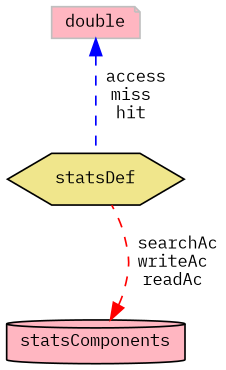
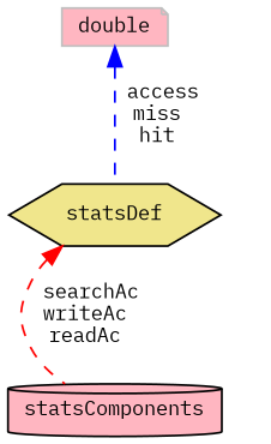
  digraph {
    fontname="IBM Plex Mono"
    node [color=black fillcolor=lightpink fontname="IBM Plex Mono" fontsize=10 style=filled]
    edge [dir=back fontname="IBM Plex Mono" fontsize=10 labelfontname=FreeSans labelfontsize=10 style=dashed]
    n1 [fillcolor=khaki fontcolor=black height=0.2 label=statsDef shape=hexagon width=0.4]
    n2 [height=0.2 label=statsComponents shape=cylinder width=0.4]
    n3 [color=grey75 height=0.2 label=double shape=note width=0.4]
-   n2 -> n1 [color=red label=" searchAc\nwriteAc\nreadAc"]
+   n1 -> n2 [color=red label=" searchAc\nwriteAc\nreadAc"]
    n3 -> n1 [color=blue label=" access\nmiss\nhit"]
  }
